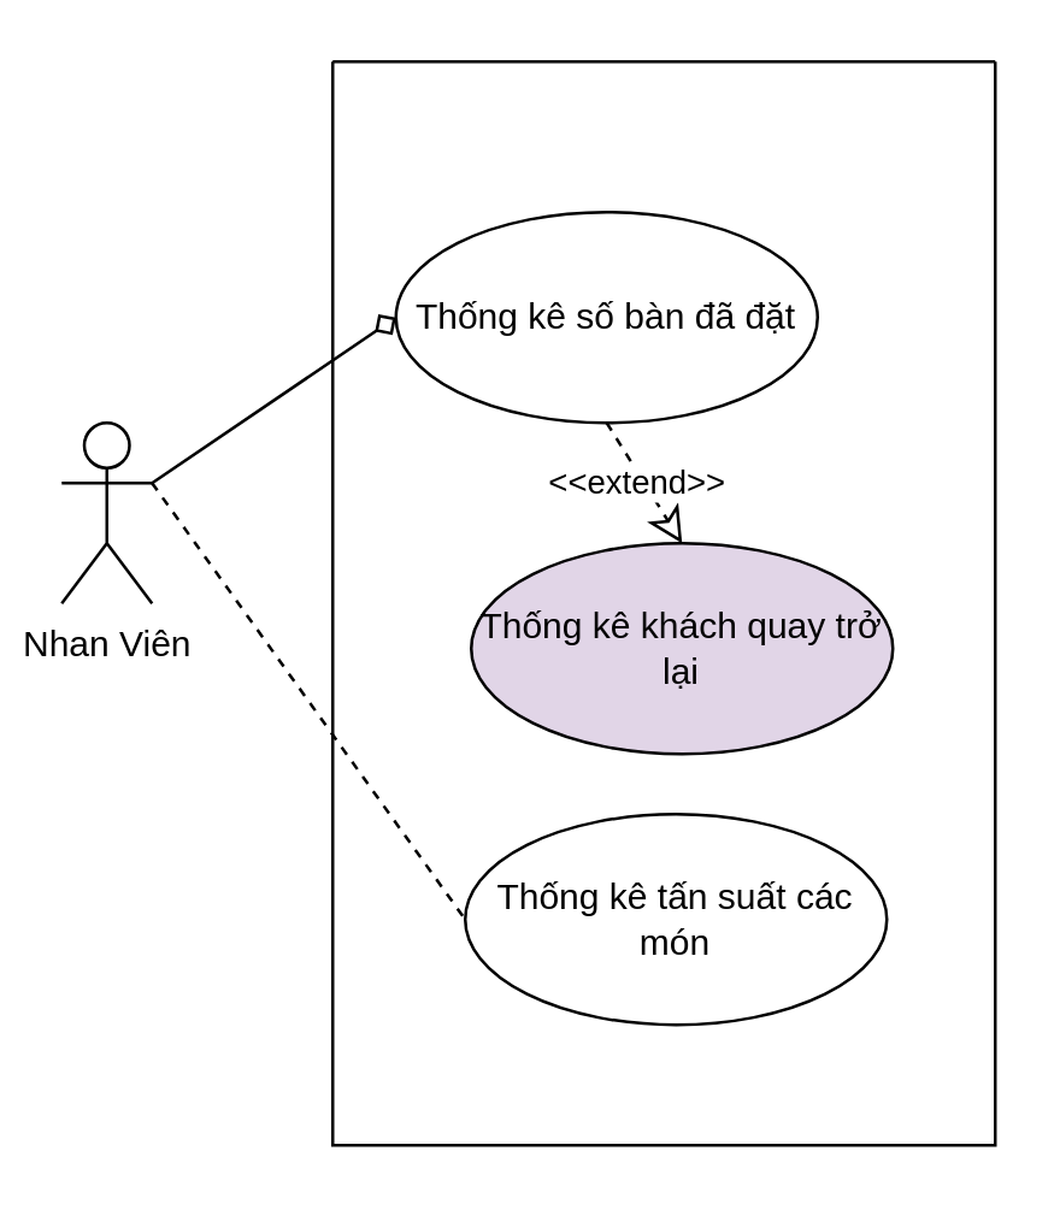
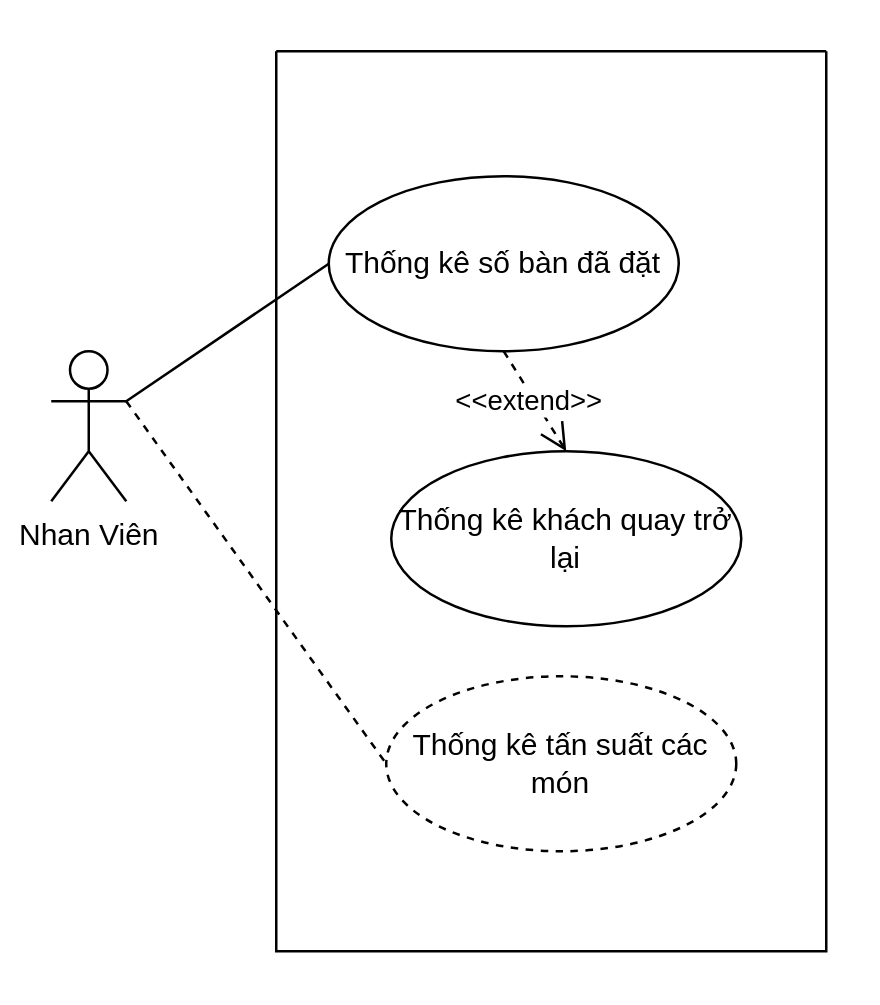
  <mxCell id="0" />
  <mxCell id="1" parent="0" />
  <mxCell id="2" value="" style="swimlane;startSize=0;" vertex="1" parent="1"><mxGeometry x="110" y="20" width="220" height="360" as="geometry" /></mxCell>
- <mxCell id="3" style="rounded=0;orthogonalLoop=1;jettySize=auto;html=1;exitX=0.5;exitY=1;exitDx=0;exitDy=0;entryX=0.5;entryY=0;entryDx=0;entryDy=0;dashed=1;endArrow=classic;endFill=0;endSize=9;" edge="1" parent="2" source="5" target="6"><mxGeometry relative="1" as="geometry" /></mxCell>
+ <mxCell id="3" style="rounded=0;orthogonalLoop=1;jettySize=auto;html=1;exitX=0.5;exitY=1;exitDx=0;exitDy=0;entryX=0.5;entryY=0;entryDx=0;entryDy=0;dashed=1;endArrow=open;endFill=0;endSize=9;" edge="1" parent="2" source="5" target="6"><mxGeometry relative="1" as="geometry" /></mxCell>
  <mxCell id="4" value="&amp;lt;&amp;lt;extend&amp;gt;&amp;gt;" style="edgeLabel;html=1;align=center;verticalAlign=middle;resizable=0;points=[];" vertex="1" connectable="0" parent="3"><mxGeometry x="-0.048" y="-2" relative="1" as="geometry"><mxPoint as="offset" /></mxGeometry></mxCell>
  <mxCell id="5" value="Thống kê số bàn đã đặt" style="ellipse;whiteSpace=wrap;html=1;" vertex="1" parent="2"><mxGeometry x="21" y="50" width="140" height="70" as="geometry" /></mxCell>
- <mxCell id="6" value="Thống kê khách quay trở lại" style="ellipse;whiteSpace=wrap;html=1;fillColor=#e1d5e7;" vertex="1" parent="2"><mxGeometry x="46" y="160" width="140" height="70" as="geometry" /></mxCell>
- <mxCell id="7" value="Thống kê tấn suất các món" style="ellipse;whiteSpace=wrap;html=1;" vertex="1" parent="2"><mxGeometry x="44" y="250" width="140" height="70" as="geometry" /></mxCell>
- <mxCell id="8" style="rounded=0;orthogonalLoop=1;jettySize=auto;html=1;exitX=1;exitY=0.333;exitDx=0;exitDy=0;exitPerimeter=0;entryX=0;entryY=0.5;entryDx=0;entryDy=0;startArrow=none;startFill=0;endArrow=diamond;endFill=0;" edge="1" parent="1" source="10" target="5"><mxGeometry relative="1" as="geometry" /></mxCell>
+ <mxCell id="6" value="Thống kê khách quay trở lại" style="ellipse;whiteSpace=wrap;html=1;" vertex="1" parent="2"><mxGeometry x="46" y="160" width="140" height="70" as="geometry" /></mxCell>
+ <mxCell id="7" value="Thống kê tấn suất các món" style="ellipse;whiteSpace=wrap;html=1;dashed=1;" vertex="1" parent="2"><mxGeometry x="44" y="250" width="140" height="70" as="geometry" /></mxCell>
+ <mxCell id="8" style="rounded=0;orthogonalLoop=1;jettySize=auto;html=1;exitX=1;exitY=0.333;exitDx=0;exitDy=0;exitPerimeter=0;entryX=0;entryY=0.5;entryDx=0;entryDy=0;startArrow=none;startFill=0;endArrow=none;endFill=0;" edge="1" parent="1" source="10" target="5"><mxGeometry relative="1" as="geometry" /></mxCell>
  <mxCell id="9" style="rounded=0;orthogonalLoop=1;jettySize=auto;html=1;exitX=1;exitY=0.333;exitDx=0;exitDy=0;exitPerimeter=0;entryX=0;entryY=0.5;entryDx=0;entryDy=0;startArrow=none;startFill=0;endArrow=none;endFill=0;dashed=1;" edge="1" parent="1" source="10" target="7"><mxGeometry relative="1" as="geometry" /></mxCell>
  <mxCell id="10" value="Nhan Viên&lt;br&gt;" style="shape=umlActor;verticalLabelPosition=bottom;verticalAlign=top;html=1;" vertex="1" parent="1"><mxGeometry x="20" y="140" width="30" height="60" as="geometry" /></mxCell>
